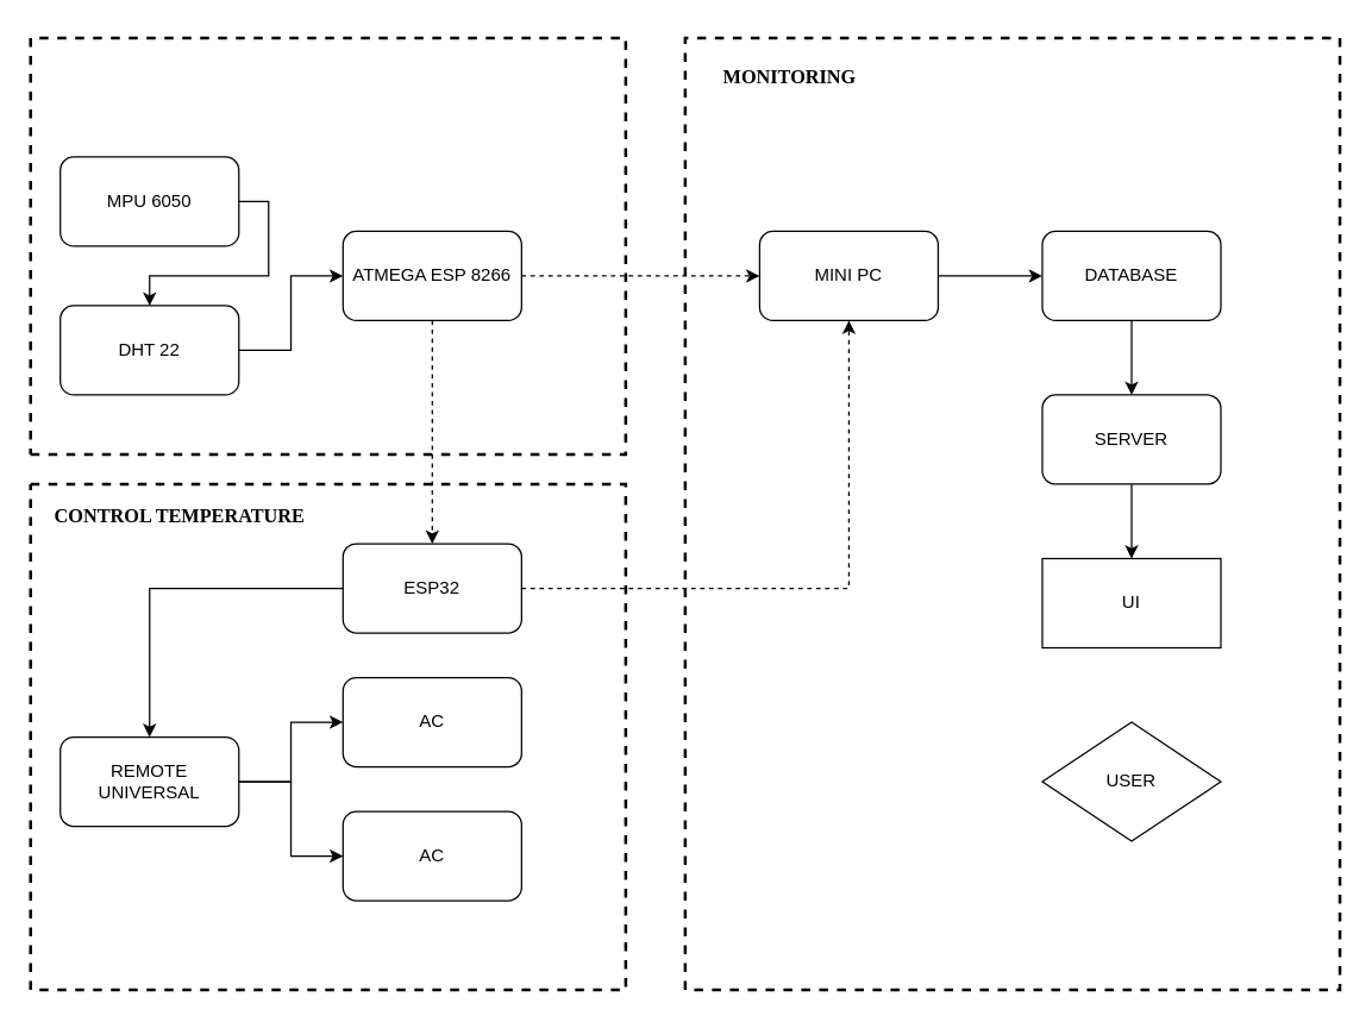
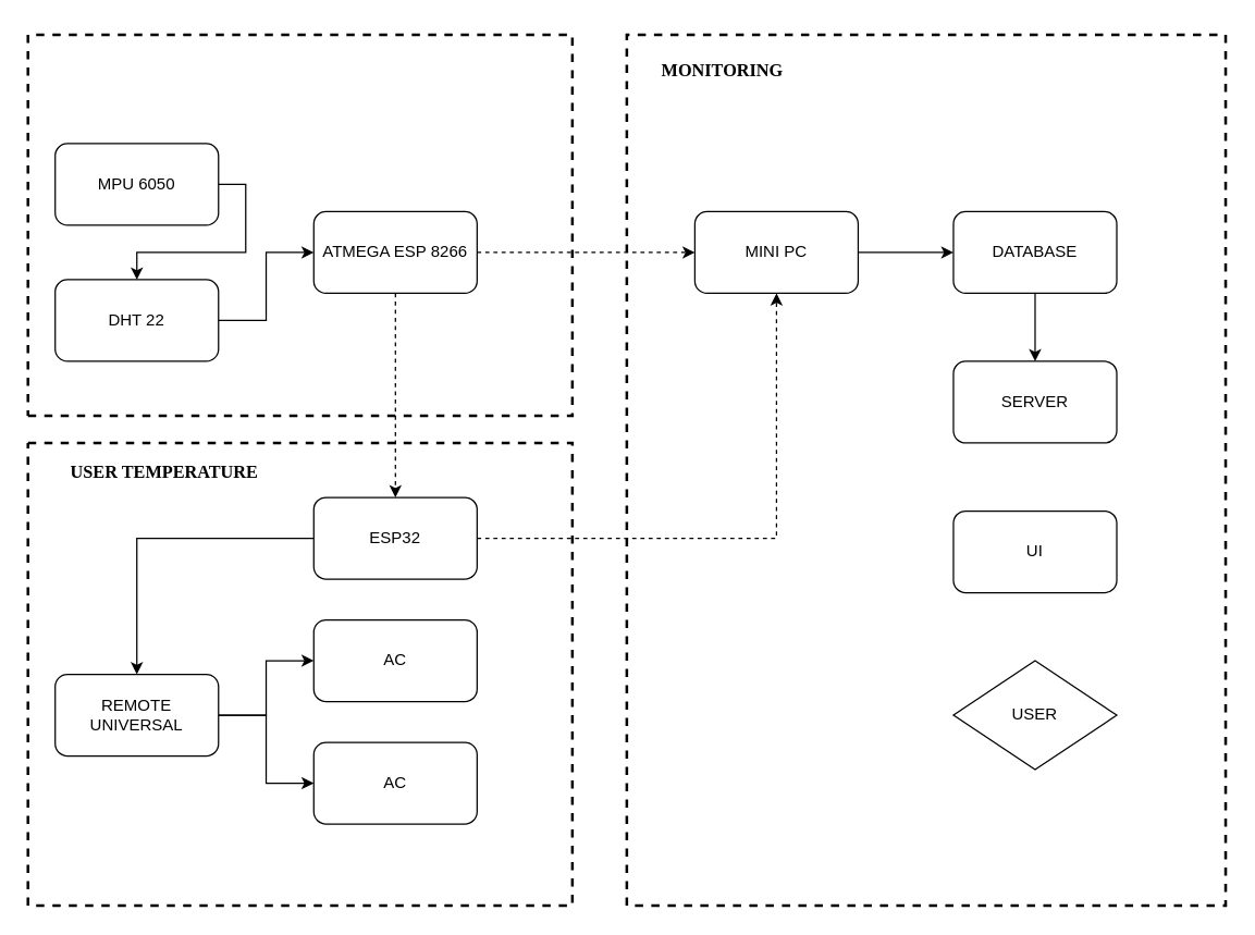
  <mxCell id="0" />
  <mxCell id="1" parent="0" />
  <mxCell id="2" style="edgeStyle=orthogonalEdgeStyle;rounded=0;orthogonalLoop=1;jettySize=auto;html=1;exitX=1;exitY=0.5;exitDx=0;exitDy=0;entryX=0;entryY=0.5;entryDx=0;entryDy=0;" edge="1" parent="1" source="3" target="8"><mxGeometry relative="1" as="geometry" /></mxCell>
  <mxCell id="3" value="DHT 22" style="rounded=1;whiteSpace=wrap;html=1;" vertex="1" parent="1"><mxGeometry x="40" y="205" width="120" height="60" as="geometry" /></mxCell>
  <mxCell id="4" style="edgeStyle=orthogonalEdgeStyle;rounded=0;orthogonalLoop=1;jettySize=auto;html=1;exitX=1;exitY=0.5;exitDx=0;exitDy=0;" edge="1" parent="1" source="5" target="3"><mxGeometry relative="1" as="geometry" /></mxCell>
  <mxCell id="5" value="MPU 6050" style="rounded=1;whiteSpace=wrap;html=1;" vertex="1" parent="1"><mxGeometry x="40" y="105" width="120" height="60" as="geometry" /></mxCell>
  <mxCell id="6" style="edgeStyle=orthogonalEdgeStyle;rounded=0;orthogonalLoop=1;jettySize=auto;html=1;exitX=0.5;exitY=1;exitDx=0;exitDy=0;dashed=1;" edge="1" parent="1" source="8"><mxGeometry relative="1" as="geometry"><mxPoint x="290" y="365" as="targetPoint" /></mxGeometry></mxCell>
  <mxCell id="7" style="edgeStyle=orthogonalEdgeStyle;rounded=0;orthogonalLoop=1;jettySize=auto;html=1;exitX=1;exitY=0.5;exitDx=0;exitDy=0;entryX=0;entryY=0.5;entryDx=0;entryDy=0;dashed=1;" edge="1" parent="1" source="8" target="10"><mxGeometry relative="1" as="geometry" /></mxCell>
  <mxCell id="8" value="ATMEGA ESP 8266" style="rounded=1;whiteSpace=wrap;html=1;" vertex="1" parent="1"><mxGeometry x="230" y="155" width="120" height="60" as="geometry" /></mxCell>
  <mxCell id="9" style="edgeStyle=orthogonalEdgeStyle;rounded=0;orthogonalLoop=1;jettySize=auto;html=1;entryX=0;entryY=0.5;entryDx=0;entryDy=0;" edge="1" parent="1" source="10" target="20"><mxGeometry relative="1" as="geometry" /></mxCell>
  <mxCell id="10" value="MINI PC" style="rounded=1;whiteSpace=wrap;html=1;" vertex="1" parent="1"><mxGeometry x="510" y="155" width="120" height="60" as="geometry" /></mxCell>
  <mxCell id="11" style="edgeStyle=orthogonalEdgeStyle;rounded=0;orthogonalLoop=1;jettySize=auto;html=1;exitX=0;exitY=0.5;exitDx=0;exitDy=0;entryX=0.5;entryY=0;entryDx=0;entryDy=0;" edge="1" parent="1" source="13" target="16"><mxGeometry relative="1" as="geometry" /></mxCell>
  <mxCell id="12" style="edgeStyle=orthogonalEdgeStyle;rounded=0;orthogonalLoop=1;jettySize=auto;html=1;exitX=1;exitY=0.5;exitDx=0;exitDy=0;entryX=0.5;entryY=1;entryDx=0;entryDy=0;dashed=1;" edge="1" parent="1" source="13" target="10"><mxGeometry relative="1" as="geometry" /></mxCell>
  <mxCell id="13" value="ESP32" style="rounded=1;whiteSpace=wrap;html=1;" vertex="1" parent="1"><mxGeometry x="230" y="365" width="120" height="60" as="geometry" /></mxCell>
  <mxCell id="14" style="edgeStyle=orthogonalEdgeStyle;rounded=0;orthogonalLoop=1;jettySize=auto;html=1;exitX=1;exitY=0.5;exitDx=0;exitDy=0;entryX=0;entryY=0.5;entryDx=0;entryDy=0;" edge="1" parent="1" source="16" target="17"><mxGeometry relative="1" as="geometry" /></mxCell>
  <mxCell id="15" style="edgeStyle=orthogonalEdgeStyle;rounded=0;orthogonalLoop=1;jettySize=auto;html=1;exitX=1;exitY=0.5;exitDx=0;exitDy=0;entryX=0;entryY=0.5;entryDx=0;entryDy=0;" edge="1" parent="1" source="16" target="18"><mxGeometry relative="1" as="geometry" /></mxCell>
  <mxCell id="16" value="REMOTE UNIVERSAL" style="rounded=1;whiteSpace=wrap;html=1;" vertex="1" parent="1"><mxGeometry x="40" y="495" width="120" height="60" as="geometry" /></mxCell>
  <mxCell id="17" value="AC" style="rounded=1;whiteSpace=wrap;html=1;" vertex="1" parent="1"><mxGeometry x="230" y="455" width="120" height="60" as="geometry" /></mxCell>
  <mxCell id="18" value="AC" style="rounded=1;whiteSpace=wrap;html=1;" vertex="1" parent="1"><mxGeometry x="230" y="545" width="120" height="60" as="geometry" /></mxCell>
  <mxCell id="19" style="edgeStyle=orthogonalEdgeStyle;rounded=0;orthogonalLoop=1;jettySize=auto;html=1;exitX=0.5;exitY=1;exitDx=0;exitDy=0;entryX=0.5;entryY=0;entryDx=0;entryDy=0;" edge="1" parent="1" source="20" target="22"><mxGeometry relative="1" as="geometry" /></mxCell>
  <mxCell id="20" value="DATABASE" style="rounded=1;whiteSpace=wrap;html=1;" vertex="1" parent="1"><mxGeometry x="700" y="155" width="120" height="60" as="geometry" /></mxCell>
- <mxCell id="21" value="" style="edgeStyle=orthogonalEdgeStyle;rounded=0;orthogonalLoop=1;jettySize=auto;html=1;" edge="1" parent="1" source="22" target="23"><mxGeometry relative="1" as="geometry" /></mxCell>
  <mxCell id="22" value="SERVER" style="rounded=1;whiteSpace=wrap;html=1;" vertex="1" parent="1"><mxGeometry x="700" y="265" width="120" height="60" as="geometry" /></mxCell>
- <mxCell id="23" value="UI" style="whiteSpace=wrap;html=1;rounded=0;" vertex="1" parent="1"><mxGeometry x="700" y="375" width="120" height="60" as="geometry" /></mxCell>
+ <mxCell id="23" value="UI" style="rounded=1;whiteSpace=wrap;html=1;" vertex="1" parent="1"><mxGeometry x="700" y="375" width="120" height="60" as="geometry" /></mxCell>
  <mxCell id="24" value="USER" style="rhombus;whiteSpace=wrap;html=1;" vertex="1" parent="1"><mxGeometry x="700" y="485" width="120" height="80" as="geometry" /></mxCell>
  <mxCell id="25" value="" style="endArrow=none;html=1;strokeWidth=2;rounded=0;dashed=1;" edge="1" parent="1"><mxGeometry width="50" height="50" relative="1" as="geometry"><mxPoint x="900" y="25" as="sourcePoint" /><mxPoint x="900" y="25" as="targetPoint" /><Array as="points"><mxPoint x="900" y="665" /><mxPoint x="460" y="665" /><mxPoint x="460" y="25" /></Array></mxGeometry></mxCell>
  <mxCell id="26" value="" style="endArrow=none;html=1;strokeWidth=2;rounded=0;dashed=1;" edge="1" parent="1"><mxGeometry width="50" height="50" relative="1" as="geometry"><mxPoint x="20" y="325" as="sourcePoint" /><mxPoint x="20" y="325" as="targetPoint" /><Array as="points"><mxPoint x="420" y="325" /><mxPoint x="420" y="665" /><mxPoint x="20" y="665" /></Array></mxGeometry></mxCell>
- <mxCell id="27" value="&lt;h2&gt;&lt;b&gt;&lt;font face=&quot;Verdana&quot; style=&quot;font-size: 13px;&quot;&gt;CONTROL TEMPERATURE&lt;/font&gt;&lt;/b&gt;&lt;/h2&gt;" style="text;html=1;align=center;verticalAlign=middle;resizable=0;points=[];autosize=1;strokeColor=none;fillColor=none;" vertex="1" parent="1"><mxGeometry x="20" y="315" width="200" height="60" as="geometry" /></mxCell>
+ <mxCell id="27" value="&lt;h2&gt;&lt;b&gt;&lt;font face=&quot;Verdana&quot; style=&quot;font-size: 13px;&quot;&gt;USER TEMPERATURE&lt;/font&gt;&lt;/b&gt;&lt;/h2&gt;" style="text;html=1;align=center;verticalAlign=middle;resizable=0;points=[];autosize=1;strokeColor=none;fillColor=none;" vertex="1" parent="1"><mxGeometry x="20" y="315" width="200" height="60" as="geometry" /></mxCell>
  <mxCell id="28" value="" style="endArrow=none;dashed=1;html=1;rounded=0;strokeWidth=2;" edge="1" parent="1"><mxGeometry width="50" height="50" relative="1" as="geometry"><mxPoint x="20" y="305" as="sourcePoint" /><mxPoint x="20" y="305" as="targetPoint" /><Array as="points"><mxPoint x="420" y="305" /><mxPoint x="420" y="25" /><mxPoint x="20" y="25" /></Array></mxGeometry></mxCell>
  <mxCell id="29" value="&lt;h2&gt;&lt;b&gt;&lt;font face=&quot;Verdana&quot; style=&quot;font-size: 13px;&quot;&gt;MONITORING&lt;/font&gt;&lt;/b&gt;&lt;/h2&gt;" style="text;html=1;align=center;verticalAlign=middle;resizable=0;points=[];autosize=1;strokeColor=none;fillColor=none;" vertex="1" parent="1"><mxGeometry x="470" y="20" width="120" height="60" as="geometry" /></mxCell>
